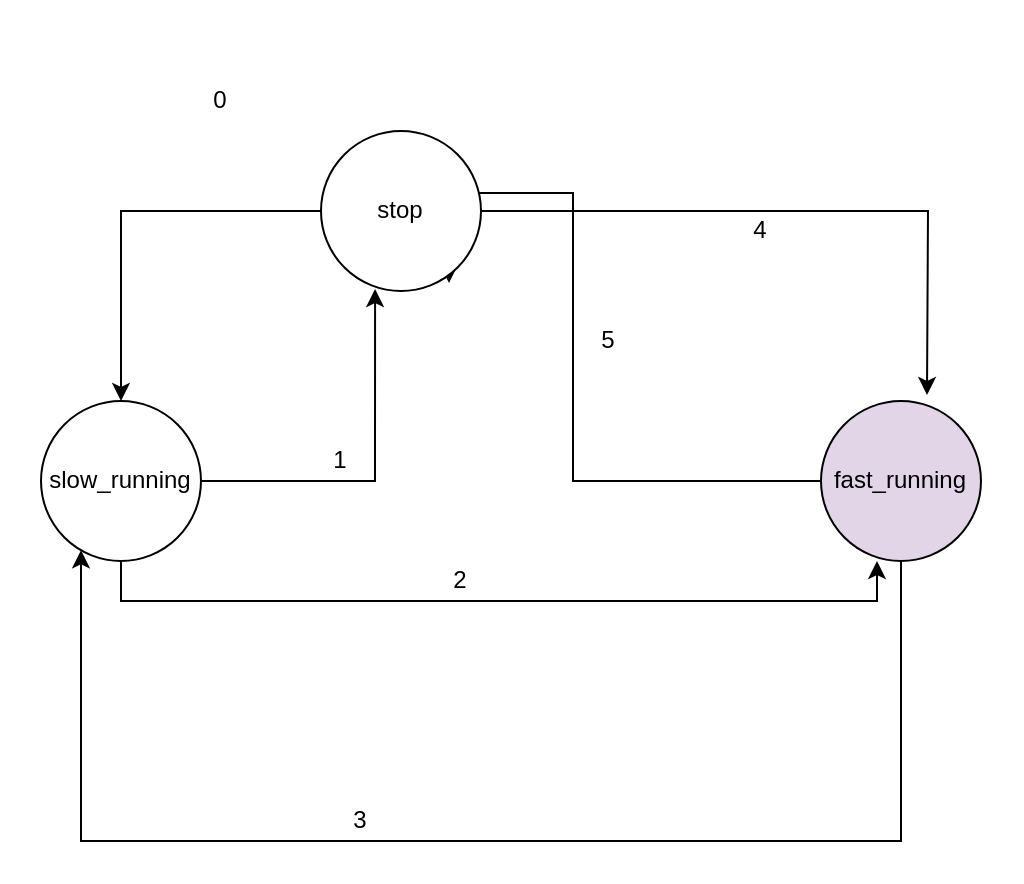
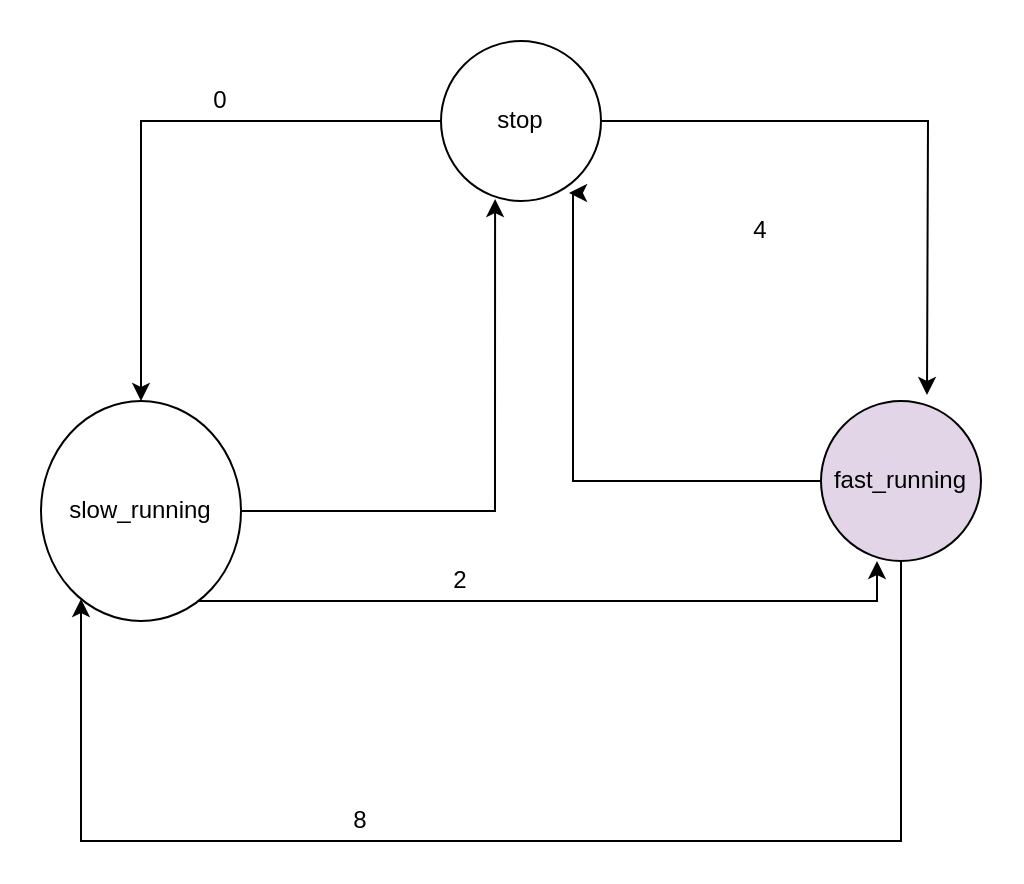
  <mxCell id="0" />
  <mxCell id="1" parent="0" />
  <mxCell id="2" style="edgeStyle=orthogonalEdgeStyle;rounded=0;orthogonalLoop=1;jettySize=auto;html=1;entryX=0.8;entryY=0.95;entryDx=0;entryDy=0;entryPerimeter=0;" edge="1" parent="1" source="4" target="10"><mxGeometry relative="1" as="geometry"><Array as="points"><mxPoint x="286" y="240" /><mxPoint x="286" y="96" /></Array></mxGeometry></mxCell>
  <mxCell id="3" style="edgeStyle=orthogonalEdgeStyle;rounded=0;orthogonalLoop=1;jettySize=auto;html=1;" edge="1" parent="1" source="4" target="7"><mxGeometry relative="1" as="geometry"><Array as="points"><mxPoint x="450" y="420" /><mxPoint x="40" y="420" /></Array></mxGeometry></mxCell>
  <mxCell id="4" value="fast_running" style="ellipse;whiteSpace=wrap;html=1;aspect=fixed;fillColor=#e1d5e7;" vertex="1" parent="1"><mxGeometry x="410" y="200" width="80" height="80" as="geometry" /></mxCell>
  <mxCell id="5" style="edgeStyle=orthogonalEdgeStyle;rounded=0;orthogonalLoop=1;jettySize=auto;html=1;entryX=0.338;entryY=0.988;entryDx=0;entryDy=0;entryPerimeter=0;" edge="1" parent="1" source="7" target="10"><mxGeometry relative="1" as="geometry" /></mxCell>
  <mxCell id="6" style="edgeStyle=orthogonalEdgeStyle;rounded=0;orthogonalLoop=1;jettySize=auto;html=1;entryX=0.35;entryY=1;entryDx=0;entryDy=0;entryPerimeter=0;" edge="1" parent="1" source="7" target="4"><mxGeometry relative="1" as="geometry"><Array as="points"><mxPoint x="60" y="300" /><mxPoint x="438" y="300" /></Array></mxGeometry></mxCell>
- <mxCell id="7" value="slow_running" style="ellipse;whiteSpace=wrap;html=1;aspect=fixed;" vertex="1" parent="1"><mxGeometry x="20" y="200" width="80" height="80" as="geometry" /></mxCell>
+ <mxCell id="7" value="slow_running" style="ellipse;whiteSpace=wrap;html=1;aspect=fixed;" vertex="1" parent="1"><mxGeometry x="20" y="200" width="100" height="110" as="geometry" /></mxCell>
  <mxCell id="8" style="edgeStyle=orthogonalEdgeStyle;rounded=0;orthogonalLoop=1;jettySize=auto;html=1;" edge="1" parent="1" source="10" target="7"><mxGeometry relative="1" as="geometry" /></mxCell>
  <mxCell id="9" style="edgeStyle=orthogonalEdgeStyle;rounded=0;orthogonalLoop=1;jettySize=auto;html=1;" edge="1" parent="1" source="10"><mxGeometry relative="1" as="geometry"><mxPoint x="463" y="197" as="targetPoint" /></mxGeometry></mxCell>
- <mxCell id="10" value="stop" style="ellipse;whiteSpace=wrap;html=1;aspect=fixed;" vertex="1" parent="1"><mxGeometry x="160" y="65" width="80" height="80" as="geometry" /></mxCell>
+ <mxCell id="10" value="stop" style="ellipse;whiteSpace=wrap;html=1;aspect=fixed;" vertex="1" parent="1"><mxGeometry x="220" y="20" width="80" height="80" as="geometry" /></mxCell>
  <mxCell id="11" value="0" style="text;html=1;strokeColor=none;fillColor=none;align=center;verticalAlign=middle;whiteSpace=wrap;rounded=0;" vertex="1" parent="1"><mxGeometry x="90" y="40" width="40" height="20" as="geometry" /></mxCell>
- <mxCell id="12" value="1" style="text;html=1;strokeColor=none;fillColor=none;align=center;verticalAlign=middle;whiteSpace=wrap;rounded=0;" vertex="1" parent="1"><mxGeometry x="150" y="220" width="40" height="20" as="geometry" /></mxCell>
  <mxCell id="13" value="2" style="text;html=1;strokeColor=none;fillColor=none;align=center;verticalAlign=middle;whiteSpace=wrap;rounded=0;" vertex="1" parent="1"><mxGeometry x="210" y="280" width="40" height="20" as="geometry" /></mxCell>
- <mxCell id="14" value="3" style="text;html=1;strokeColor=none;fillColor=none;align=center;verticalAlign=middle;whiteSpace=wrap;rounded=0;" vertex="1" parent="1"><mxGeometry x="160" y="400" width="40" height="20" as="geometry" /></mxCell>
+ <mxCell id="14" value="8" style="text;html=1;strokeColor=none;fillColor=none;align=center;verticalAlign=middle;whiteSpace=wrap;rounded=0;" vertex="1" parent="1"><mxGeometry x="160" y="400" width="40" height="20" as="geometry" /></mxCell>
  <mxCell id="15" value="4" style="text;html=1;strokeColor=none;fillColor=none;align=center;verticalAlign=middle;whiteSpace=wrap;rounded=0;" vertex="1" parent="1"><mxGeometry x="360" y="105" width="40" height="20" as="geometry" /></mxCell>
- <mxCell id="16" value="5" style="text;html=1;strokeColor=none;fillColor=none;align=center;verticalAlign=middle;whiteSpace=wrap;rounded=0;" vertex="1" parent="1"><mxGeometry x="284" y="160" width="40" height="20" as="geometry" /></mxCell>
